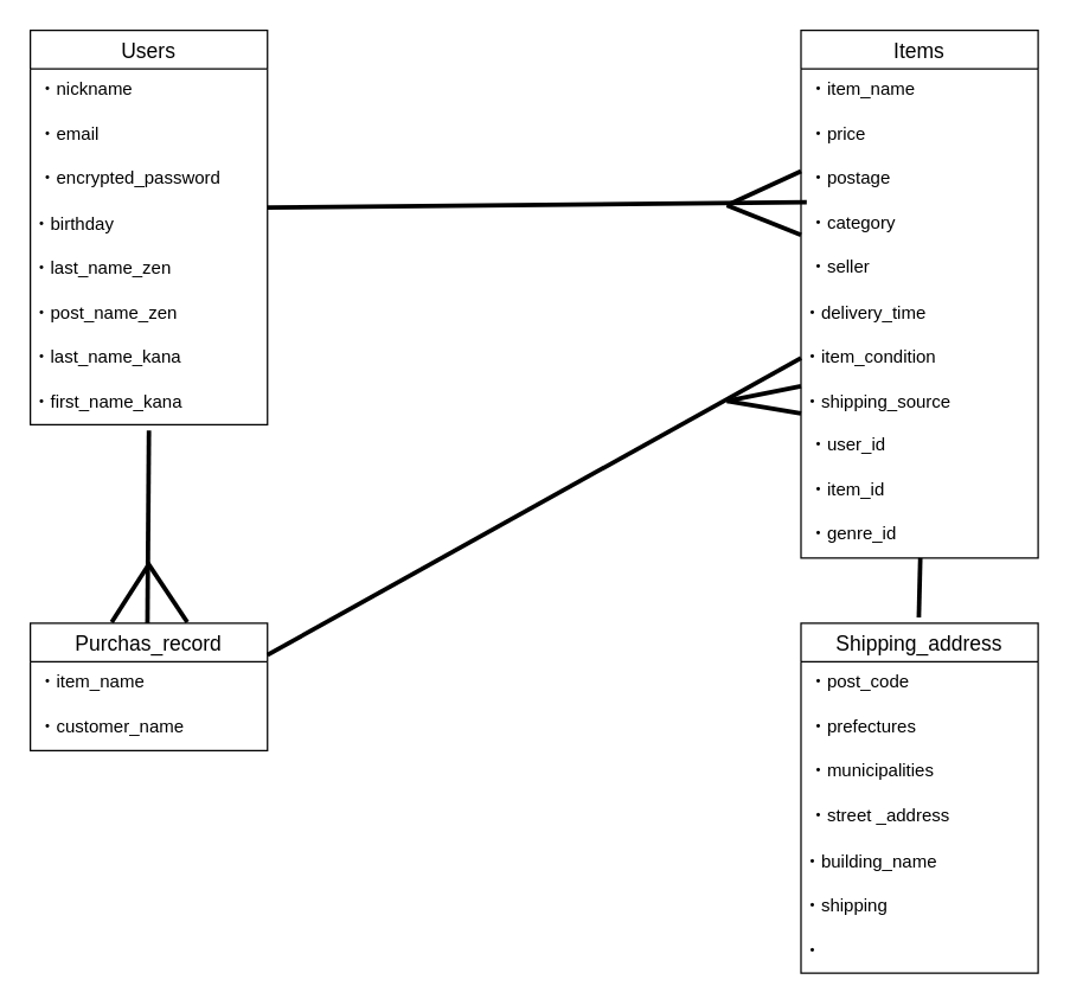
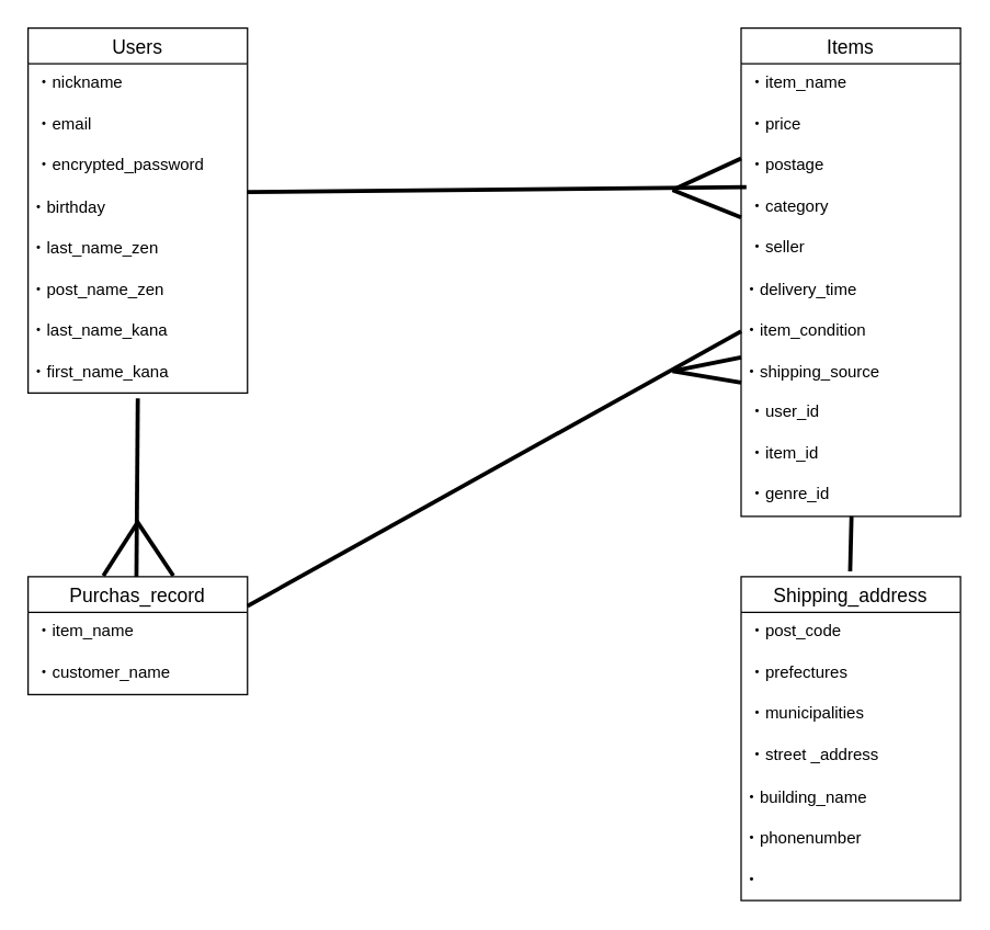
  <mxCell id="0" />
  <mxCell id="1" parent="0" />
  <mxCell id="2" value="Users" style="swimlane;fontStyle=0;childLayout=stackLayout;horizontal=1;startSize=26;horizontalStack=0;resizeParent=1;resizeParentMax=0;resizeLast=0;collapsible=1;marginBottom=0;align=center;fontSize=14;" parent="1" vertex="1"><mxGeometry x="20" y="20" width="160" height="266" as="geometry"><mxRectangle x="40" y="40" width="80" height="30" as="alternateBounds" /></mxGeometry></mxCell>
  <mxCell id="3" value="・nickname" style="text;strokeColor=none;fillColor=none;spacingLeft=4;spacingRight=4;overflow=hidden;rotatable=0;points=[[0,0.5],[1,0.5]];portConstraint=eastwest;fontSize=12;" parent="2" vertex="1"><mxGeometry y="26" width="160" height="30" as="geometry" /></mxCell>
  <mxCell id="4" value="・email" style="text;strokeColor=none;fillColor=none;spacingLeft=4;spacingRight=4;overflow=hidden;rotatable=0;points=[[0,0.5],[1,0.5]];portConstraint=eastwest;fontSize=12;" parent="2" vertex="1"><mxGeometry y="56" width="160" height="30" as="geometry" /></mxCell>
  <mxCell id="5" value="・encrypted_password" style="text;strokeColor=none;fillColor=none;spacingLeft=4;spacingRight=4;overflow=hidden;rotatable=0;points=[[0,0.5],[1,0.5]];portConstraint=eastwest;fontSize=12;" parent="2" vertex="1"><mxGeometry y="86" width="160" height="30" as="geometry" /></mxCell>
  <mxCell id="6" value="・birthday" style="text;html=1;strokeColor=none;fillColor=none;align=left;verticalAlign=middle;whiteSpace=wrap;rounded=0;" parent="2" vertex="1"><mxGeometry y="116" width="160" height="30" as="geometry" /></mxCell>
  <mxCell id="7" value="・last_name_zen" style="text;html=1;strokeColor=none;fillColor=none;align=left;verticalAlign=middle;whiteSpace=wrap;rounded=0;" parent="2" vertex="1"><mxGeometry y="146" width="160" height="30" as="geometry" /></mxCell>
  <mxCell id="8" value="・post_name_zen" style="text;html=1;strokeColor=none;fillColor=none;align=left;verticalAlign=middle;whiteSpace=wrap;rounded=0;" parent="2" vertex="1"><mxGeometry y="176" width="160" height="30" as="geometry" /></mxCell>
  <mxCell id="9" value="&lt;span style=&quot;&quot;&gt;・last_name_kana&lt;/span&gt;" style="text;html=1;strokeColor=none;fillColor=none;align=left;verticalAlign=middle;whiteSpace=wrap;rounded=0;" parent="2" vertex="1"><mxGeometry y="206" width="160" height="30" as="geometry" /></mxCell>
  <mxCell id="10" value="&lt;span style=&quot;&quot;&gt;・first_name_kana&lt;/span&gt;" style="text;html=1;strokeColor=none;fillColor=none;align=left;verticalAlign=middle;whiteSpace=wrap;rounded=0;" parent="2" vertex="1"><mxGeometry y="236" width="160" height="30" as="geometry" /></mxCell>
  <mxCell id="11" value="Purchas_record" style="swimlane;fontStyle=0;childLayout=stackLayout;horizontal=1;startSize=26;horizontalStack=0;resizeParent=1;resizeParentMax=0;resizeLast=0;collapsible=1;marginBottom=0;align=center;fontSize=14;" parent="1" vertex="1"><mxGeometry x="20" y="420" width="160" height="86" as="geometry" /></mxCell>
  <mxCell id="12" value="・item_name" style="text;strokeColor=none;fillColor=none;spacingLeft=4;spacingRight=4;overflow=hidden;rotatable=0;points=[[0,0.5],[1,0.5]];portConstraint=eastwest;fontSize=12;" parent="11" vertex="1"><mxGeometry y="26" width="160" height="30" as="geometry" /></mxCell>
  <mxCell id="13" value="・customer_name" style="text;strokeColor=none;fillColor=none;spacingLeft=4;spacingRight=4;overflow=hidden;rotatable=0;points=[[0,0.5],[1,0.5]];portConstraint=eastwest;fontSize=12;" parent="11" vertex="1"><mxGeometry y="56" width="160" height="30" as="geometry" /></mxCell>
  <mxCell id="14" value="Items" style="swimlane;fontStyle=0;childLayout=stackLayout;horizontal=1;startSize=26;horizontalStack=0;resizeParent=1;resizeParentMax=0;resizeLast=0;collapsible=1;marginBottom=0;align=center;fontSize=14;" parent="1" vertex="1"><mxGeometry x="540" y="20" width="160" height="356" as="geometry" /></mxCell>
  <mxCell id="15" value="・item_name" style="text;strokeColor=none;fillColor=none;spacingLeft=4;spacingRight=4;overflow=hidden;rotatable=0;points=[[0,0.5],[1,0.5]];portConstraint=eastwest;fontSize=12;" parent="14" vertex="1"><mxGeometry y="26" width="160" height="30" as="geometry" /></mxCell>
  <mxCell id="16" value="・price" style="text;strokeColor=none;fillColor=none;spacingLeft=4;spacingRight=4;overflow=hidden;rotatable=0;points=[[0,0.5],[1,0.5]];portConstraint=eastwest;fontSize=12;" parent="14" vertex="1"><mxGeometry y="56" width="160" height="30" as="geometry" /></mxCell>
  <mxCell id="17" value="・postage" style="text;strokeColor=none;fillColor=none;spacingLeft=4;spacingRight=4;overflow=hidden;rotatable=0;points=[[0,0.5],[1,0.5]];portConstraint=eastwest;fontSize=12;" parent="14" vertex="1"><mxGeometry y="86" width="160" height="30" as="geometry" /></mxCell>
  <mxCell id="18" value="・category" style="text;strokeColor=none;fillColor=none;spacingLeft=4;spacingRight=4;overflow=hidden;rotatable=0;points=[[0,0.5],[1,0.5]];portConstraint=eastwest;fontSize=12;" parent="14" vertex="1"><mxGeometry y="116" width="160" height="30" as="geometry" /></mxCell>
  <mxCell id="19" value="・seller" style="text;strokeColor=none;fillColor=none;spacingLeft=4;spacingRight=4;overflow=hidden;rotatable=0;points=[[0,0.5],[1,0.5]];portConstraint=eastwest;fontSize=12;" parent="14" vertex="1"><mxGeometry y="146" width="160" height="30" as="geometry" /></mxCell>
  <mxCell id="20" value="・delivery_time" style="text;html=1;strokeColor=none;fillColor=none;align=left;verticalAlign=middle;whiteSpace=wrap;rounded=0;" parent="14" vertex="1"><mxGeometry y="176" width="160" height="30" as="geometry" /></mxCell>
  <mxCell id="21" value="・item_condition" style="text;html=1;strokeColor=none;fillColor=none;align=left;verticalAlign=middle;whiteSpace=wrap;rounded=0;" parent="14" vertex="1"><mxGeometry y="206" width="160" height="30" as="geometry" /></mxCell>
  <mxCell id="22" value="・shipping_source" style="text;html=1;strokeColor=none;fillColor=none;align=left;verticalAlign=middle;whiteSpace=wrap;rounded=0;" parent="14" vertex="1"><mxGeometry y="236" width="160" height="30" as="geometry" /></mxCell>
  <mxCell id="23" value="・user_id&#10;" style="text;strokeColor=none;fillColor=none;spacingLeft=4;spacingRight=4;overflow=hidden;rotatable=0;points=[[0,0.5],[1,0.5]];portConstraint=eastwest;fontSize=12;" vertex="1" parent="14"><mxGeometry y="266" width="160" height="30" as="geometry" /></mxCell>
  <mxCell id="24" value="・item_id" style="text;strokeColor=none;fillColor=none;spacingLeft=4;spacingRight=4;overflow=hidden;rotatable=0;points=[[0,0.5],[1,0.5]];portConstraint=eastwest;fontSize=12;" vertex="1" parent="14"><mxGeometry y="296" width="160" height="30" as="geometry" /></mxCell>
  <mxCell id="25" value="・genre_id" style="text;strokeColor=none;fillColor=none;spacingLeft=4;spacingRight=4;overflow=hidden;rotatable=0;points=[[0,0.5],[1,0.5]];portConstraint=eastwest;fontSize=12;" vertex="1" parent="14"><mxGeometry y="326" width="160" height="30" as="geometry" /></mxCell>
  <mxCell id="26" value="Shipping_address" style="swimlane;fontStyle=0;childLayout=stackLayout;horizontal=1;startSize=26;horizontalStack=0;resizeParent=1;resizeParentMax=0;resizeLast=0;collapsible=1;marginBottom=0;align=center;fontSize=14;" parent="1" vertex="1"><mxGeometry x="540" y="420" width="160" height="236" as="geometry" /></mxCell>
  <mxCell id="27" value="・post_code" style="text;strokeColor=none;fillColor=none;spacingLeft=4;spacingRight=4;overflow=hidden;rotatable=0;points=[[0,0.5],[1,0.5]];portConstraint=eastwest;fontSize=12;" parent="26" vertex="1"><mxGeometry y="26" width="160" height="30" as="geometry" /></mxCell>
  <mxCell id="28" value="・prefectures" style="text;strokeColor=none;fillColor=none;spacingLeft=4;spacingRight=4;overflow=hidden;rotatable=0;points=[[0,0.5],[1,0.5]];portConstraint=eastwest;fontSize=12;" parent="26" vertex="1"><mxGeometry y="56" width="160" height="30" as="geometry" /></mxCell>
  <mxCell id="29" value="・municipalities" style="text;strokeColor=none;fillColor=none;spacingLeft=4;spacingRight=4;overflow=hidden;rotatable=0;points=[[0,0.5],[1,0.5]];portConstraint=eastwest;fontSize=12;" parent="26" vertex="1"><mxGeometry y="86" width="160" height="30" as="geometry" /></mxCell>
  <mxCell id="30" value="・street _address" style="text;strokeColor=none;fillColor=none;spacingLeft=4;spacingRight=4;overflow=hidden;rotatable=0;points=[[0,0.5],[1,0.5]];portConstraint=eastwest;fontSize=12;" parent="26" vertex="1"><mxGeometry y="116" width="160" height="30" as="geometry" /></mxCell>
  <mxCell id="31" value="&lt;div style=&quot;&quot;&gt;・building_name&lt;/div&gt;" style="text;html=1;strokeColor=none;fillColor=none;align=left;verticalAlign=middle;whiteSpace=wrap;rounded=0;" parent="26" vertex="1"><mxGeometry y="146" width="160" height="30" as="geometry" /></mxCell>
- <mxCell id="32" value="&lt;span style=&quot;&quot;&gt;・shipping&lt;/span&gt;" style="text;html=1;strokeColor=none;fillColor=none;align=left;verticalAlign=middle;whiteSpace=wrap;rounded=0;" parent="26" vertex="1"><mxGeometry y="176" width="160" height="30" as="geometry" /></mxCell>
+ <mxCell id="32" value="&lt;span style=&quot;&quot;&gt;・phonenumber&lt;/span&gt;" style="text;html=1;strokeColor=none;fillColor=none;align=left;verticalAlign=middle;whiteSpace=wrap;rounded=0;" parent="26" vertex="1"><mxGeometry y="176" width="160" height="30" as="geometry" /></mxCell>
  <mxCell id="33" value="・" style="text;html=1;strokeColor=none;fillColor=none;align=left;verticalAlign=middle;whiteSpace=wrap;rounded=0;" parent="26" vertex="1"><mxGeometry y="206" width="160" height="30" as="geometry" /></mxCell>
  <mxCell id="34" value="" style="endArrow=none;html=1;rounded=0;strokeColor=default;strokeWidth=3;entryX=0.024;entryY=-0.005;entryDx=0;entryDy=0;entryPerimeter=0;" parent="1" target="18" edge="1"><mxGeometry relative="1" as="geometry"><mxPoint x="180" y="139.5" as="sourcePoint" /><mxPoint x="536.8" y="144.18" as="targetPoint" /></mxGeometry></mxCell>
  <mxCell id="35" value="" style="endArrow=none;html=1;rounded=0;strokeColor=default;strokeWidth=3;" parent="1" edge="1"><mxGeometry relative="1" as="geometry"><mxPoint x="490" y="138" as="sourcePoint" /><mxPoint x="540" y="115" as="targetPoint" /></mxGeometry></mxCell>
  <mxCell id="36" value="" style="resizable=0;html=1;align=right;verticalAlign=bottom;strokeWidth=3;" parent="35" connectable="0" vertex="1"><mxGeometry x="1" relative="1" as="geometry" /></mxCell>
  <mxCell id="37" value="" style="endArrow=none;html=1;rounded=0;strokeColor=default;strokeWidth=3;" parent="1" edge="1"><mxGeometry relative="1" as="geometry"><mxPoint x="490" y="138" as="sourcePoint" /><mxPoint x="540" y="158" as="targetPoint" /></mxGeometry></mxCell>
  <mxCell id="38" value="" style="resizable=0;html=1;align=right;verticalAlign=bottom;strokeWidth=3;" parent="37" connectable="0" vertex="1"><mxGeometry x="1" relative="1" as="geometry" /></mxCell>
  <mxCell id="39" value="" style="endArrow=none;html=1;rounded=0;strokeColor=default;strokeWidth=3;entryX=0;entryY=0.5;entryDx=0;entryDy=0;" parent="1" target="21" edge="1"><mxGeometry relative="1" as="geometry"><mxPoint x="180" y="441.34" as="sourcePoint" /><mxPoint x="539.84" y="440" as="targetPoint" /></mxGeometry></mxCell>
  <mxCell id="40" value="" style="endArrow=none;html=1;rounded=0;strokeColor=default;strokeWidth=3;" parent="1" edge="1"><mxGeometry relative="1" as="geometry"><mxPoint x="99" y="420" as="sourcePoint" /><mxPoint x="100" y="290" as="targetPoint" /></mxGeometry></mxCell>
  <mxCell id="41" value="" style="endArrow=none;html=1;rounded=0;strokeColor=default;strokeWidth=3;exitX=0.343;exitY=-0.009;exitDx=0;exitDy=0;exitPerimeter=0;" parent="1" source="11" edge="1"><mxGeometry relative="1" as="geometry"><mxPoint x="80" y="410" as="sourcePoint" /><mxPoint x="100" y="380" as="targetPoint" /></mxGeometry></mxCell>
  <mxCell id="42" value="" style="resizable=0;html=1;align=right;verticalAlign=bottom;strokeWidth=3;" parent="41" connectable="0" vertex="1"><mxGeometry x="1" relative="1" as="geometry" /></mxCell>
  <mxCell id="43" value="" style="endArrow=none;html=1;rounded=0;strokeColor=default;strokeWidth=3;exitX=0.668;exitY=0.001;exitDx=0;exitDy=0;exitPerimeter=0;" parent="1" edge="1"><mxGeometry relative="1" as="geometry"><mxPoint x="125.88" y="419.206" as="sourcePoint" /><mxPoint x="99" y="379" as="targetPoint" /></mxGeometry></mxCell>
  <mxCell id="44" value="" style="resizable=0;html=1;align=right;verticalAlign=bottom;strokeWidth=3;" parent="43" connectable="0" vertex="1"><mxGeometry x="1" relative="1" as="geometry" /></mxCell>
  <mxCell id="45" value="" style="endArrow=none;html=1;rounded=0;strokeColor=default;strokeWidth=3;" parent="1" edge="1"><mxGeometry relative="1" as="geometry"><mxPoint x="490" y="270" as="sourcePoint" /><mxPoint x="540" y="260" as="targetPoint" /></mxGeometry></mxCell>
  <mxCell id="46" value="" style="resizable=0;html=1;align=right;verticalAlign=bottom;strokeWidth=3;" parent="45" connectable="0" vertex="1"><mxGeometry x="1" relative="1" as="geometry" /></mxCell>
  <mxCell id="47" value="" style="endArrow=none;html=1;rounded=0;strokeColor=default;strokeWidth=3;entryX=0;entryY=0.75;entryDx=0;entryDy=0;" parent="1" target="22" edge="1"><mxGeometry relative="1" as="geometry"><mxPoint x="490" y="270" as="sourcePoint" /><mxPoint x="540" y="264" as="targetPoint" /></mxGeometry></mxCell>
  <mxCell id="48" value="" style="resizable=0;html=1;align=right;verticalAlign=bottom;strokeWidth=3;" parent="47" connectable="0" vertex="1"><mxGeometry x="1" relative="1" as="geometry" /></mxCell>
  <mxCell id="49" value="" style="endArrow=none;html=1;rounded=0;strokeColor=default;strokeWidth=3;" edge="1" parent="1"><mxGeometry relative="1" as="geometry"><mxPoint x="619.5" y="416" as="sourcePoint" /><mxPoint x="620.5" y="376" as="targetPoint" /></mxGeometry></mxCell>
